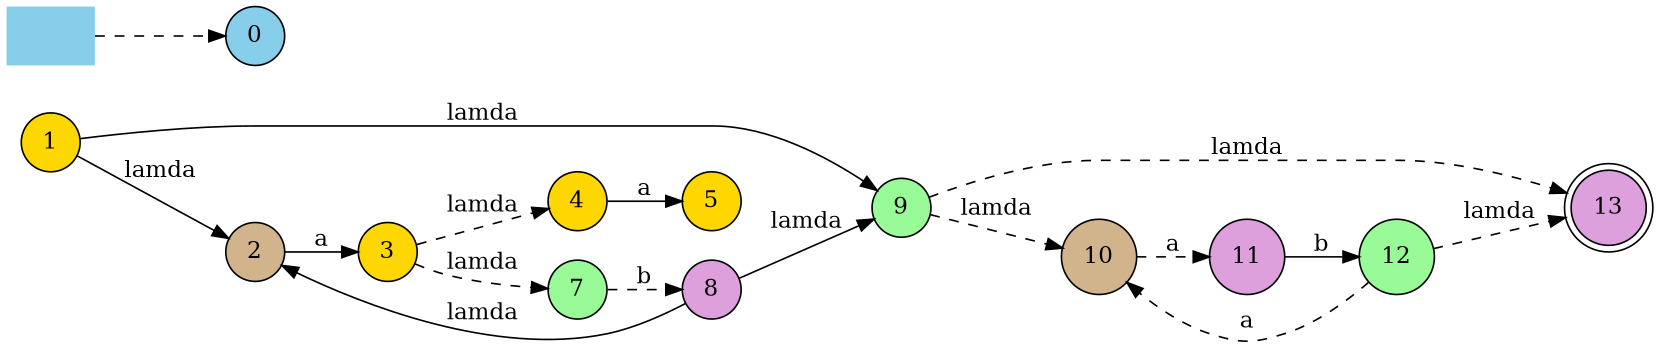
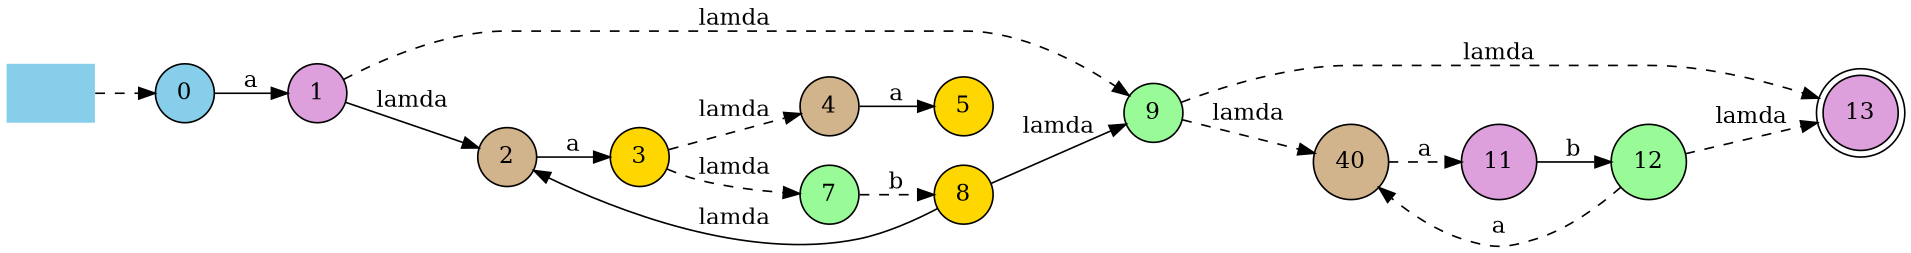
  digraph {
    rankdir=LR
    node [fillcolor=plum shape=circle style=filled]
    edge [style=dashed]
    13 [shape=doublecircle]
    "" [fillcolor=skyblue shape=none]
    0 [fillcolor=skyblue]
-   1 [fillcolor=gold]
+   1
    9 [fillcolor=palegreen]
    2 [fillcolor=tan]
-   10 [fillcolor=tan]
+   10 [fillcolor=tan label=40]
    3 [fillcolor=gold]
    11
    7 [fillcolor=palegreen]
-   4 [fillcolor=gold]
-   8
+   4 [fillcolor=tan]
+   8 [fillcolor=gold]
    5 [fillcolor=gold]
    12 [fillcolor=palegreen]
    "" -> 0
-   1 -> 9 [label=lamda style=solid]
+   0 -> 1 [label=a style=solid]
+   1 -> 9 [label=lamda]
    1 -> 2 [label=lamda style=solid]
    9 -> 13 [label=lamda]
    9 -> 10 [label=lamda]
    2 -> 3 [label=a style=solid]
    10 -> 11 [label=a]
    3 -> 7 [label=lamda]
    3 -> 4 [label=lamda]
    11 -> 12 [label=b style=solid]
    7 -> 8 [label=b]
    4 -> 5 [label=a style=solid]
    8 -> 9 [label=lamda style=solid]
    8 -> 2 [label=lamda style=solid]
    12 -> 13 [label=lamda]
    12 -> 10 [label=a]
  }
